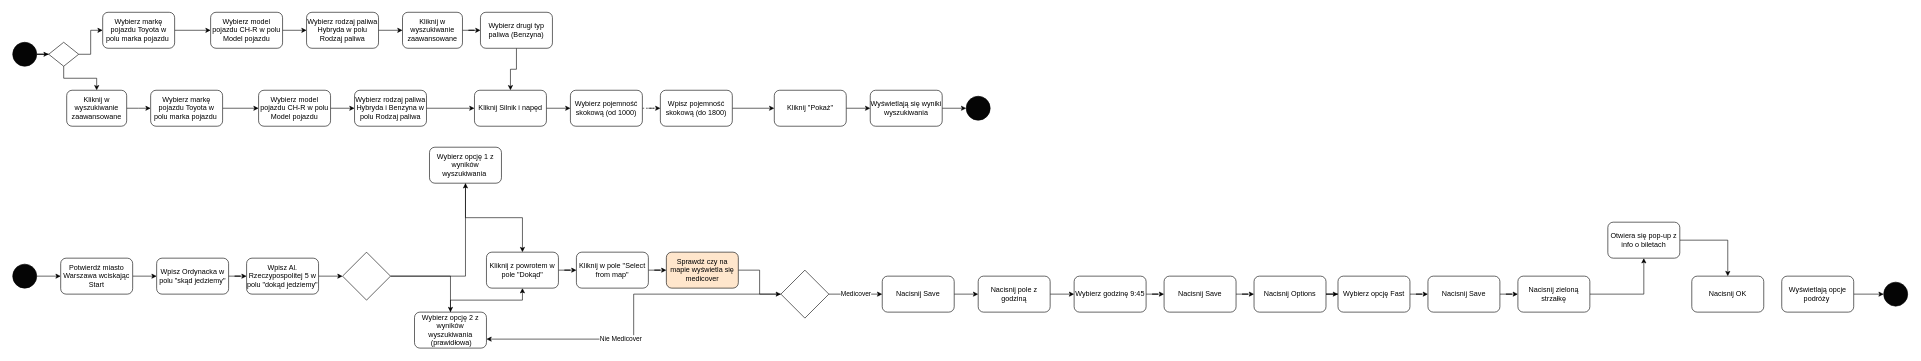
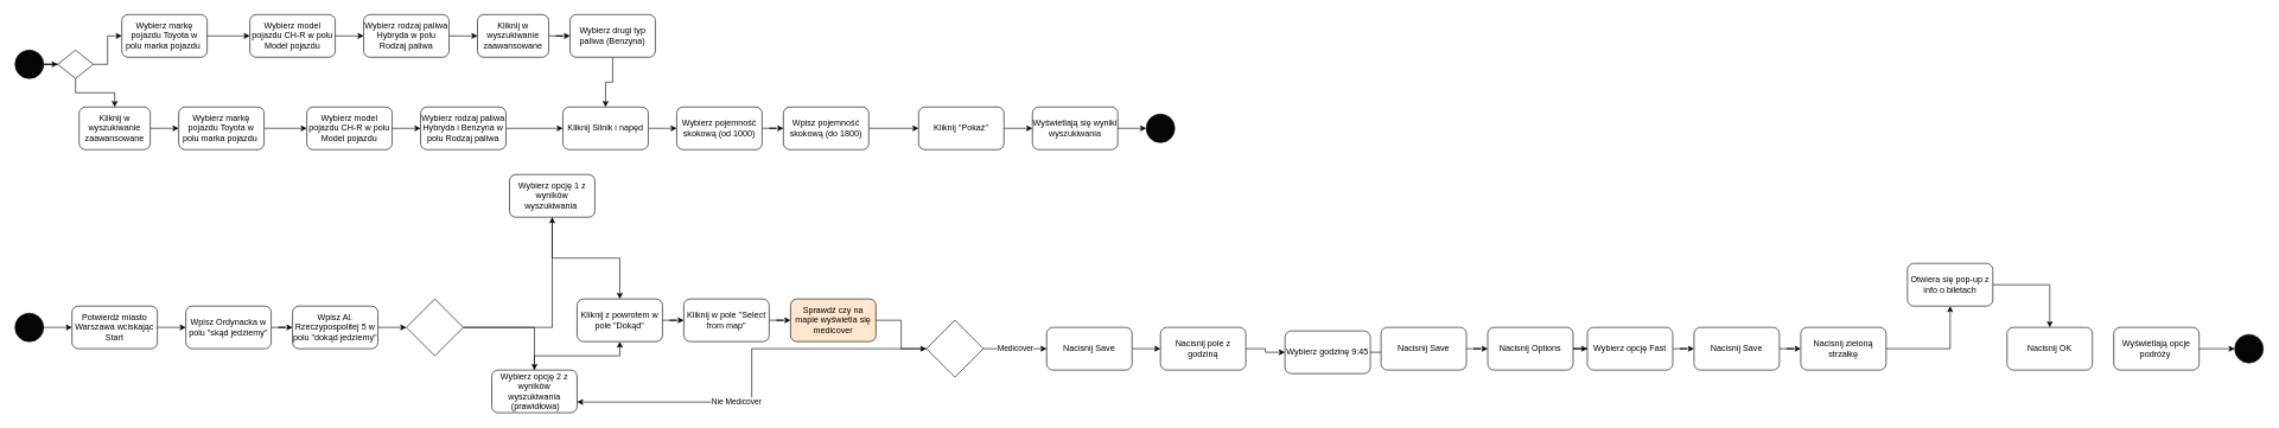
  <mxCell id="0" />
  <mxCell id="1" parent="0" />
  <mxCell id="2" value="" style="edgeStyle=orthogonalEdgeStyle;rounded=0;orthogonalLoop=1;jettySize=auto;html=1;" parent="1" source="3" target="5" edge="1"><mxGeometry relative="1" as="geometry" /></mxCell>
  <mxCell id="3" value="Wybierz markę pojazdu Toyota w polu marka pojazdu&amp;nbsp;" style="rounded=1;whiteSpace=wrap;html=1;fillColor=#FFFFFF;" parent="1" vertex="1"><mxGeometry x="170" y="20" width="120" height="60" as="geometry" /></mxCell>
  <mxCell id="4" style="edgeStyle=orthogonalEdgeStyle;rounded=0;orthogonalLoop=1;jettySize=auto;html=1;" parent="1" source="5" target="7" edge="1"><mxGeometry relative="1" as="geometry" /></mxCell>
  <mxCell id="5" value="Wybierz model pojazdu CH-R w polu Model pojazdu" style="rounded=1;whiteSpace=wrap;html=1;fillColor=#FFFFFF;" parent="1" vertex="1"><mxGeometry x="350" y="20" width="120" height="60" as="geometry" /></mxCell>
  <mxCell id="6" style="edgeStyle=orthogonalEdgeStyle;rounded=0;orthogonalLoop=1;jettySize=auto;html=1;" parent="1" source="7" target="27" edge="1"><mxGeometry relative="1" as="geometry" /></mxCell>
  <mxCell id="7" value="Wybierz rodzaj paliwa Hybryda w polu Rodzaj paliwa" style="rounded=1;whiteSpace=wrap;html=1;fillColor=#FFFFFF;" parent="1" vertex="1"><mxGeometry x="510" y="20" width="120" height="60" as="geometry" /></mxCell>
  <mxCell id="8" style="edgeStyle=orthogonalEdgeStyle;rounded=0;orthogonalLoop=1;jettySize=auto;html=1;" parent="1" source="9" edge="1"><mxGeometry relative="1" as="geometry"><mxPoint x="250" y="180" as="targetPoint" /></mxGeometry></mxCell>
  <mxCell id="9" value="Kliknij w wyszukiwanie zaawansowane" style="rounded=1;whiteSpace=wrap;html=1;fillColor=#FFFFFF;" parent="1" vertex="1"><mxGeometry x="110" y="150" width="100" height="60" as="geometry" /></mxCell>
  <mxCell id="10" style="edgeStyle=orthogonalEdgeStyle;rounded=0;orthogonalLoop=1;jettySize=auto;html=1;" parent="1" source="11" target="13" edge="1"><mxGeometry relative="1" as="geometry" /></mxCell>
  <mxCell id="11" value="Wybierz markę pojazdu Toyota w polu marka pojazdu&amp;nbsp;" style="rounded=1;whiteSpace=wrap;html=1;fillColor=#FFFFFF;" parent="1" vertex="1"><mxGeometry x="250" y="150" width="120" height="60" as="geometry" /></mxCell>
  <mxCell id="12" style="edgeStyle=orthogonalEdgeStyle;rounded=0;orthogonalLoop=1;jettySize=auto;html=1;" parent="1" source="13" target="15" edge="1"><mxGeometry relative="1" as="geometry" /></mxCell>
  <mxCell id="13" value="Wybierz model pojazdu CH-R w polu Model pojazdu" style="rounded=1;whiteSpace=wrap;html=1;fillColor=#FFFFFF;" parent="1" vertex="1"><mxGeometry x="430" y="150" width="120" height="60" as="geometry" /></mxCell>
  <mxCell id="14" value="" style="edgeStyle=orthogonalEdgeStyle;rounded=0;orthogonalLoop=1;jettySize=auto;html=1;" parent="1" source="15" target="19" edge="1"><mxGeometry relative="1" as="geometry" /></mxCell>
  <mxCell id="15" value="Wybierz rodzaj paliwa Hybryda i Benzyna w polu Rodzaj paliwa" style="rounded=1;whiteSpace=wrap;html=1;fillColor=#FFFFFF;" parent="1" vertex="1"><mxGeometry x="590" y="150" width="120" height="60" as="geometry" /></mxCell>
  <mxCell id="16" style="edgeStyle=orthogonalEdgeStyle;rounded=0;orthogonalLoop=1;jettySize=auto;html=1;" parent="1" source="17" target="35" edge="1"><mxGeometry relative="1" as="geometry" /></mxCell>
  <mxCell id="17" value="" style="ellipse;whiteSpace=wrap;html=1;aspect=fixed;fillColor=#050505;" parent="1" vertex="1"><mxGeometry x="20" y="70" width="40" height="40" as="geometry" /></mxCell>
  <mxCell id="18" style="edgeStyle=orthogonalEdgeStyle;rounded=0;orthogonalLoop=1;jettySize=auto;html=1;entryX=0;entryY=0.5;entryDx=0;entryDy=0;" parent="1" source="19" target="21" edge="1"><mxGeometry relative="1" as="geometry" /></mxCell>
  <mxCell id="19" value="Kliknij Silnik i napęd" style="whiteSpace=wrap;html=1;fillColor=#FFFFFF;rounded=1;" parent="1" vertex="1"><mxGeometry x="790" y="150" width="120" height="60" as="geometry" /></mxCell>
- <mxCell id="20" style="edgeStyle=orthogonalEdgeStyle;rounded=0;orthogonalLoop=1;jettySize=auto;html=1;entryX=0;entryY=0.5;entryDx=0;entryDy=0;dashed=1;" parent="1" source="21" target="23" edge="1"><mxGeometry relative="1" as="geometry" /></mxCell>
+ <mxCell id="20" style="edgeStyle=orthogonalEdgeStyle;rounded=0;orthogonalLoop=1;jettySize=auto;html=1;entryX=0;entryY=0.5;entryDx=0;entryDy=0;" parent="1" source="21" target="23" edge="1"><mxGeometry relative="1" as="geometry" /></mxCell>
  <mxCell id="21" value="Wybierz pojemność skokową (od 1000)" style="whiteSpace=wrap;html=1;fillColor=#FFFFFF;rounded=1;" parent="1" vertex="1"><mxGeometry x="950" y="150" width="120" height="60" as="geometry" /></mxCell>
  <mxCell id="22" style="edgeStyle=orthogonalEdgeStyle;rounded=0;orthogonalLoop=1;jettySize=auto;html=1;" parent="1" source="23" target="25" edge="1"><mxGeometry relative="1" as="geometry" /></mxCell>
  <mxCell id="23" value="Wpisz pojemność skokową (do 1800)" style="whiteSpace=wrap;html=1;fillColor=#FFFFFF;rounded=1;" parent="1" vertex="1"><mxGeometry x="1100" y="150" width="120" height="60" as="geometry" /></mxCell>
  <mxCell id="24" style="edgeStyle=orthogonalEdgeStyle;rounded=0;orthogonalLoop=1;jettySize=auto;html=1;" parent="1" source="25" target="31" edge="1"><mxGeometry relative="1" as="geometry" /></mxCell>
  <mxCell id="25" value="Kliknij &quot;Pokaż&quot;" style="rounded=1;whiteSpace=wrap;html=1;fillColor=#FFFFFF;" parent="1" vertex="1"><mxGeometry x="1290" y="150" width="120" height="60" as="geometry" /></mxCell>
  <mxCell id="26" style="edgeStyle=orthogonalEdgeStyle;rounded=0;orthogonalLoop=1;jettySize=auto;html=1;" parent="1" source="27" target="29" edge="1"><mxGeometry relative="1" as="geometry" /></mxCell>
  <mxCell id="27" value="Kliknij w wyszukiwanie zaawansowane" style="rounded=1;whiteSpace=wrap;html=1;fillColor=#FFFFFF;" parent="1" vertex="1"><mxGeometry x="670" y="20" width="100" height="60" as="geometry" /></mxCell>
  <mxCell id="28" style="edgeStyle=orthogonalEdgeStyle;rounded=0;orthogonalLoop=1;jettySize=auto;html=1;" parent="1" source="29" target="19" edge="1"><mxGeometry relative="1" as="geometry" /></mxCell>
  <mxCell id="29" value="Wybierz drugi typ paliwa (Benzyna)" style="rounded=1;whiteSpace=wrap;html=1;fillColor=#FFFFFF;" parent="1" vertex="1"><mxGeometry x="800" y="20" width="120" height="60" as="geometry" /></mxCell>
  <mxCell id="30" style="edgeStyle=orthogonalEdgeStyle;rounded=0;orthogonalLoop=1;jettySize=auto;html=1;" parent="1" source="31" target="32" edge="1"><mxGeometry relative="1" as="geometry" /></mxCell>
  <mxCell id="31" value="Wyświetlają się wyniki wyszukiwania" style="rounded=1;whiteSpace=wrap;html=1;fillColor=#FFFFFF;" parent="1" vertex="1"><mxGeometry x="1450" y="150" width="120" height="60" as="geometry" /></mxCell>
  <mxCell id="32" value="" style="ellipse;whiteSpace=wrap;html=1;aspect=fixed;fillColor=#050505;" parent="1" vertex="1"><mxGeometry x="1610" y="160" width="40" height="40" as="geometry" /></mxCell>
  <mxCell id="33" style="edgeStyle=orthogonalEdgeStyle;rounded=0;orthogonalLoop=1;jettySize=auto;html=1;" parent="1" source="35" target="3" edge="1"><mxGeometry relative="1" as="geometry" /></mxCell>
  <mxCell id="34" style="edgeStyle=orthogonalEdgeStyle;rounded=0;orthogonalLoop=1;jettySize=auto;html=1;" parent="1" source="35" target="9" edge="1"><mxGeometry relative="1" as="geometry" /></mxCell>
  <mxCell id="35" value="" style="rhombus;whiteSpace=wrap;html=1;fillColor=#FFFFFF;" parent="1" vertex="1"><mxGeometry x="80" y="70" width="50" height="40" as="geometry" /></mxCell>
  <mxCell id="36" style="edgeStyle=orthogonalEdgeStyle;rounded=0;orthogonalLoop=1;jettySize=auto;html=1;" edge="1" parent="1" source="37" target="43"><mxGeometry relative="1" as="geometry" /></mxCell>
  <mxCell id="37" value="" style="ellipse;whiteSpace=wrap;html=1;aspect=fixed;fillColor=#050505;" vertex="1" parent="1"><mxGeometry x="20" y="440" width="40" height="40" as="geometry" /></mxCell>
  <mxCell id="38" style="edgeStyle=orthogonalEdgeStyle;rounded=0;orthogonalLoop=1;jettySize=auto;html=1;" edge="1" parent="1" source="39" target="41"><mxGeometry relative="1" as="geometry" /></mxCell>
  <mxCell id="39" value="Wpisz Ordynacka w polu &quot;skąd jedziemy&quot;" style="rounded=1;whiteSpace=wrap;html=1;fillColor=#FFFFFF;" vertex="1" parent="1"><mxGeometry x="260" y="430" width="120" height="60" as="geometry" /></mxCell>
  <mxCell id="40" style="edgeStyle=orthogonalEdgeStyle;rounded=0;orthogonalLoop=1;jettySize=auto;html=1;" edge="1" parent="1" source="41" target="46"><mxGeometry relative="1" as="geometry" /></mxCell>
  <mxCell id="41" value="Wpisz Al. Rzeczypospolitej 5 w polu &quot;dokąd jedziemy&quot;" style="rounded=1;whiteSpace=wrap;html=1;fillColor=#FFFFFF;" vertex="1" parent="1"><mxGeometry x="410" y="430" width="120" height="60" as="geometry" /></mxCell>
  <mxCell id="42" style="edgeStyle=orthogonalEdgeStyle;rounded=0;orthogonalLoop=1;jettySize=auto;html=1;" edge="1" parent="1" source="43" target="39"><mxGeometry relative="1" as="geometry" /></mxCell>
  <mxCell id="43" value="Potwierdź miasto Warszawa wciskając Start" style="rounded=1;whiteSpace=wrap;html=1;fillColor=#FFFFFF;" vertex="1" parent="1"><mxGeometry x="100" y="430" width="120" height="60" as="geometry" /></mxCell>
  <mxCell id="44" style="edgeStyle=orthogonalEdgeStyle;rounded=0;orthogonalLoop=1;jettySize=auto;html=1;" edge="1" parent="1" source="46" target="48"><mxGeometry relative="1" as="geometry" /></mxCell>
  <mxCell id="45" style="edgeStyle=orthogonalEdgeStyle;rounded=0;orthogonalLoop=1;jettySize=auto;html=1;" edge="1" parent="1" source="46" target="50"><mxGeometry relative="1" as="geometry" /></mxCell>
  <mxCell id="46" value="" style="rhombus;whiteSpace=wrap;html=1;" vertex="1" parent="1"><mxGeometry x="570" y="420" width="80" height="80" as="geometry" /></mxCell>
  <mxCell id="47" style="edgeStyle=orthogonalEdgeStyle;rounded=0;orthogonalLoop=1;jettySize=auto;html=1;" edge="1" parent="1" source="48" target="52"><mxGeometry relative="1" as="geometry" /></mxCell>
  <mxCell id="48" value="Wybierz opcję 1 z wyników wyszukiwania&amp;nbsp;" style="rounded=1;whiteSpace=wrap;html=1;fillColor=#FFFFFF;" vertex="1" parent="1"><mxGeometry x="715" y="245" width="120" height="60" as="geometry" /></mxCell>
  <mxCell id="49" style="edgeStyle=orthogonalEdgeStyle;rounded=0;orthogonalLoop=1;jettySize=auto;html=1;entryX=0.5;entryY=1;entryDx=0;entryDy=0;" edge="1" parent="1" source="50" target="52"><mxGeometry relative="1" as="geometry" /></mxCell>
  <mxCell id="50" value="Wybierz opcję 2 z wyników wyszukiwania &amp;nbsp;(prawidłowa)" style="rounded=1;whiteSpace=wrap;html=1;fillColor=#FFFFFF;" vertex="1" parent="1"><mxGeometry x="690" y="520" width="120" height="60" as="geometry" /></mxCell>
  <mxCell id="51" style="edgeStyle=orthogonalEdgeStyle;rounded=0;orthogonalLoop=1;jettySize=auto;html=1;" edge="1" parent="1" source="52" target="54"><mxGeometry relative="1" as="geometry" /></mxCell>
  <mxCell id="52" value="Kliknij z powrotem w pole &quot;Dokąd&quot;" style="rounded=1;whiteSpace=wrap;html=1;fillColor=#FFFFFF;" vertex="1" parent="1"><mxGeometry x="810" y="420" width="120" height="60" as="geometry" /></mxCell>
  <mxCell id="53" style="edgeStyle=orthogonalEdgeStyle;rounded=0;orthogonalLoop=1;jettySize=auto;html=1;" edge="1" parent="1" source="54" target="56"><mxGeometry relative="1" as="geometry" /></mxCell>
  <mxCell id="54" value="Kliknij w pole &quot;Select from map&quot;" style="rounded=1;whiteSpace=wrap;html=1;fillColor=#FFFFFF;" vertex="1" parent="1"><mxGeometry x="960" y="420" width="120" height="60" as="geometry" /></mxCell>
  <mxCell id="55" style="edgeStyle=orthogonalEdgeStyle;rounded=0;orthogonalLoop=1;jettySize=auto;html=1;" edge="1" parent="1" source="56" target="60"><mxGeometry relative="1" as="geometry" /></mxCell>
  <mxCell id="56" value="Sprawdź czy na mapie wyświetla się medicover" style="rounded=1;whiteSpace=wrap;html=1;fillColor=#ffe6cc;" vertex="1" parent="1"><mxGeometry x="1110" y="420" width="120" height="60" as="geometry" /></mxCell>
  <mxCell id="57" value="Medicover" style="edgeStyle=orthogonalEdgeStyle;rounded=0;orthogonalLoop=1;jettySize=auto;html=1;" edge="1" parent="1" source="60" target="62"><mxGeometry relative="1" as="geometry" /></mxCell>
  <mxCell id="58" style="edgeStyle=orthogonalEdgeStyle;rounded=0;orthogonalLoop=1;jettySize=auto;html=1;entryX=1;entryY=0.75;entryDx=0;entryDy=0;" edge="1" parent="1" source="60" target="50"><mxGeometry relative="1" as="geometry" /></mxCell>
  <mxCell id="59" value="Nie Medicover" style="edgeLabel;html=1;align=center;verticalAlign=middle;resizable=0;points=[];" vertex="1" connectable="0" parent="58"><mxGeometry x="0.212" y="-1" relative="1" as="geometry"><mxPoint as="offset" /></mxGeometry></mxCell>
  <mxCell id="60" value="" style="rhombus;whiteSpace=wrap;html=1;" vertex="1" parent="1"><mxGeometry x="1301" y="450" width="80" height="80" as="geometry" /></mxCell>
  <mxCell id="61" style="edgeStyle=orthogonalEdgeStyle;rounded=0;orthogonalLoop=1;jettySize=auto;html=1;" edge="1" parent="1" source="62" target="64"><mxGeometry relative="1" as="geometry" /></mxCell>
  <mxCell id="62" value="Nacisnij Save" style="rounded=1;whiteSpace=wrap;html=1;fillColor=#FFFFFF;" vertex="1" parent="1"><mxGeometry x="1470" y="460" width="120" height="60" as="geometry" /></mxCell>
  <mxCell id="63" style="edgeStyle=orthogonalEdgeStyle;rounded=0;orthogonalLoop=1;jettySize=auto;html=1;" edge="1" parent="1" source="64" target="66"><mxGeometry relative="1" as="geometry" /></mxCell>
  <mxCell id="64" value="Nacisnij pole z godziną" style="rounded=1;whiteSpace=wrap;html=1;fillColor=#FFFFFF;" vertex="1" parent="1"><mxGeometry x="1630" y="460" width="120" height="60" as="geometry" /></mxCell>
  <mxCell id="65" style="edgeStyle=orthogonalEdgeStyle;rounded=0;orthogonalLoop=1;jettySize=auto;html=1;" edge="1" parent="1" source="66" target="68"><mxGeometry relative="1" as="geometry" /></mxCell>
- <mxCell id="66" value="Wybierz godzinę 9:45" style="rounded=1;whiteSpace=wrap;html=1;fillColor=#FFFFFF;" vertex="1" parent="1"><mxGeometry x="1790" y="460" width="120" height="60" as="geometry" /></mxCell>
+ <mxCell id="66" value="Wybierz godzinę 9:45" style="rounded=1;whiteSpace=wrap;html=1;fillColor=#FFFFFF;" vertex="1" parent="1"><mxGeometry x="1805" y="465" width="120" height="60" as="geometry" /></mxCell>
  <mxCell id="67" style="edgeStyle=orthogonalEdgeStyle;rounded=0;orthogonalLoop=1;jettySize=auto;html=1;" edge="1" parent="1" source="68" target="70"><mxGeometry relative="1" as="geometry" /></mxCell>
  <mxCell id="68" value="Nacisnij Save" style="rounded=1;whiteSpace=wrap;html=1;fillColor=#FFFFFF;" vertex="1" parent="1"><mxGeometry x="1940" y="460" width="120" height="60" as="geometry" /></mxCell>
  <mxCell id="69" style="edgeStyle=orthogonalEdgeStyle;rounded=0;orthogonalLoop=1;jettySize=auto;html=1;" edge="1" parent="1" source="70" target="72"><mxGeometry relative="1" as="geometry" /></mxCell>
  <mxCell id="70" value="Nacisnij Options" style="rounded=1;whiteSpace=wrap;html=1;fillColor=#FFFFFF;" vertex="1" parent="1"><mxGeometry x="2090" y="460" width="120" height="60" as="geometry" /></mxCell>
  <mxCell id="71" style="edgeStyle=orthogonalEdgeStyle;rounded=0;orthogonalLoop=1;jettySize=auto;html=1;" edge="1" parent="1" source="72" target="74"><mxGeometry relative="1" as="geometry" /></mxCell>
  <mxCell id="72" value="Wybierz opcję Fast" style="rounded=1;whiteSpace=wrap;html=1;fillColor=#FFFFFF;" vertex="1" parent="1"><mxGeometry x="2230" y="460" width="120" height="60" as="geometry" /></mxCell>
  <mxCell id="73" style="edgeStyle=orthogonalEdgeStyle;rounded=0;orthogonalLoop=1;jettySize=auto;html=1;" edge="1" parent="1" source="74" target="76"><mxGeometry relative="1" as="geometry" /></mxCell>
  <mxCell id="74" value="Nacisnij Save" style="rounded=1;whiteSpace=wrap;html=1;fillColor=#FFFFFF;" vertex="1" parent="1"><mxGeometry x="2380" y="460" width="120" height="60" as="geometry" /></mxCell>
  <mxCell id="75" style="edgeStyle=orthogonalEdgeStyle;rounded=0;orthogonalLoop=1;jettySize=auto;html=1;" edge="1" parent="1" source="76" target="78"><mxGeometry relative="1" as="geometry" /></mxCell>
  <mxCell id="76" value="Nacisnij zieloną strzałkę" style="rounded=1;whiteSpace=wrap;html=1;fillColor=#FFFFFF;" vertex="1" parent="1"><mxGeometry x="2530" y="460" width="120" height="60" as="geometry" /></mxCell>
  <mxCell id="77" style="edgeStyle=orthogonalEdgeStyle;rounded=0;orthogonalLoop=1;jettySize=auto;html=1;" edge="1" parent="1" source="78" target="79"><mxGeometry relative="1" as="geometry" /></mxCell>
  <mxCell id="78" value="Otwiera się pop-up z info o biletach" style="rounded=1;whiteSpace=wrap;html=1;fillColor=#FFFFFF;" vertex="1" parent="1"><mxGeometry x="2680" y="370" width="120" height="60" as="geometry" /></mxCell>
  <mxCell id="79" value="Nacisnij OK" style="rounded=1;whiteSpace=wrap;html=1;fillColor=#FFFFFF;" vertex="1" parent="1"><mxGeometry x="2820" y="460" width="120" height="60" as="geometry" /></mxCell>
  <mxCell id="80" style="edgeStyle=orthogonalEdgeStyle;rounded=0;orthogonalLoop=1;jettySize=auto;html=1;" edge="1" parent="1" source="81" target="82"><mxGeometry relative="1" as="geometry" /></mxCell>
  <mxCell id="81" value="Wyświetlają opcje podróży&amp;nbsp;" style="rounded=1;whiteSpace=wrap;html=1;fillColor=#FFFFFF;" vertex="1" parent="1"><mxGeometry x="2970" y="460" width="120" height="60" as="geometry" /></mxCell>
  <mxCell id="82" value="" style="ellipse;whiteSpace=wrap;html=1;aspect=fixed;fillColor=#050505;" vertex="1" parent="1"><mxGeometry x="3140" y="470" width="40" height="40" as="geometry" /></mxCell>
